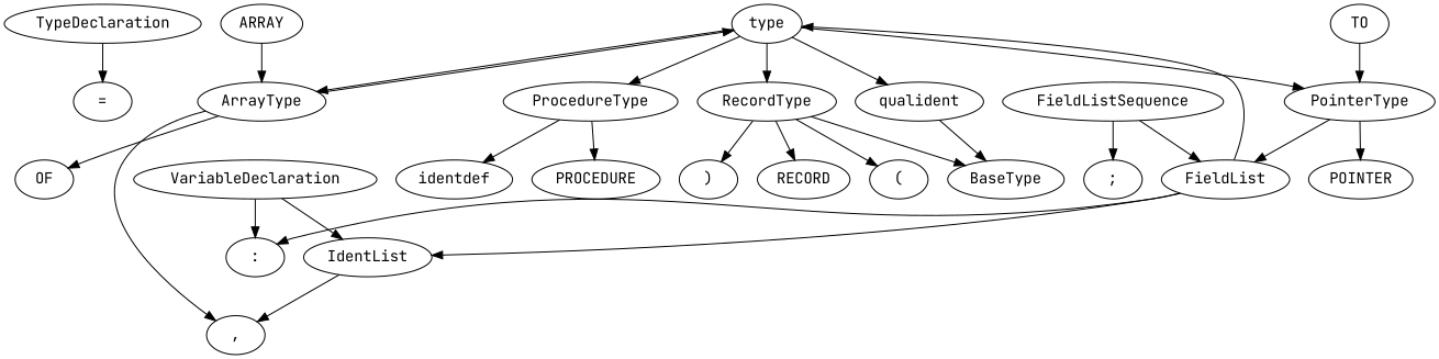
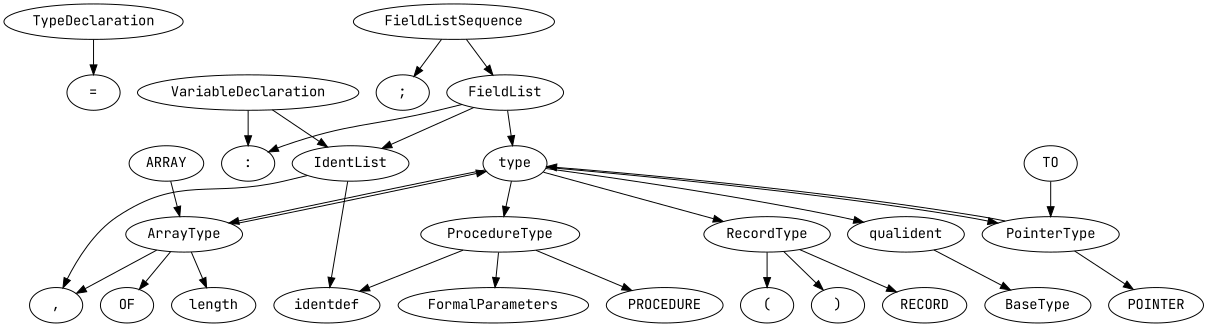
  digraph {
    fontname="JetBrains Mono"
    node [fontname="JetBrains Mono"]
    edge [fontname="JetBrains Mono"]
    TypeDeclaration
    "="
    type
    qualident
    ArrayType
    RecordType
    PointerType
    ProcedureType
    BaseType
+   length
    ","
    OF
    RECORD
    "("
    ")"
    POINTER
    identdef
    PROCEDURE
+   FormalParameters
    ARRAY
    FieldListSequence
    FieldList
    ";"
    TO
    IdentList
    ":"
    VariableDeclaration
    TypeDeclaration -> "="
    type -> qualident
    type -> ArrayType
    type -> RecordType
    type -> PointerType
    type -> ProcedureType
    qualident -> BaseType
    ArrayType -> type
+   ArrayType -> length
    ArrayType -> ","
    ArrayType -> OF
-   RecordType -> BaseType
    RecordType -> RECORD
    RecordType -> "("
    RecordType -> ")"
-   PointerType -> FieldList
+   PointerType -> type
    PointerType -> POINTER
    ProcedureType -> identdef
    ProcedureType -> PROCEDURE
+   ProcedureType -> FormalParameters
    ARRAY -> ArrayType
    FieldListSequence -> FieldList
    FieldListSequence -> ";"
    FieldList -> type
    FieldList -> IdentList
    FieldList -> ":"
    TO -> PointerType
    IdentList -> ","
+   IdentList -> identdef
    VariableDeclaration -> IdentList
    VariableDeclaration -> ":"
  }
